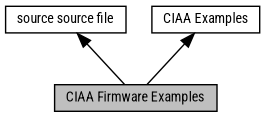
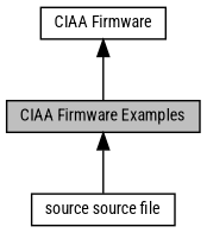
  digraph {
    fontname="Roboto Condensed"
    rankdir=TB
    node [color=black fillcolor=white fontname="Roboto Condensed" fontsize=10 shape=record style=filled]
    edge [dir=back fontname="Roboto Condensed" fontsize=10 labelfontname=Helvetica labelfontsize=10 shape=plaintext style=solid]
    n1 [fillcolor=grey75 fontcolor=black height=0.2 label="CIAA Firmware Examples" width=0.4]
    n2 [height=0.2 label="source source file" width=0.4]
-   n3 [height=0.2 label="CIAA Examples" width=0.4]
-   n2 -> n1
+   n3 [height=0.2 label="CIAA Firmware" width=0.4]
+   n1 -> n2
    n3 -> n1
  }
